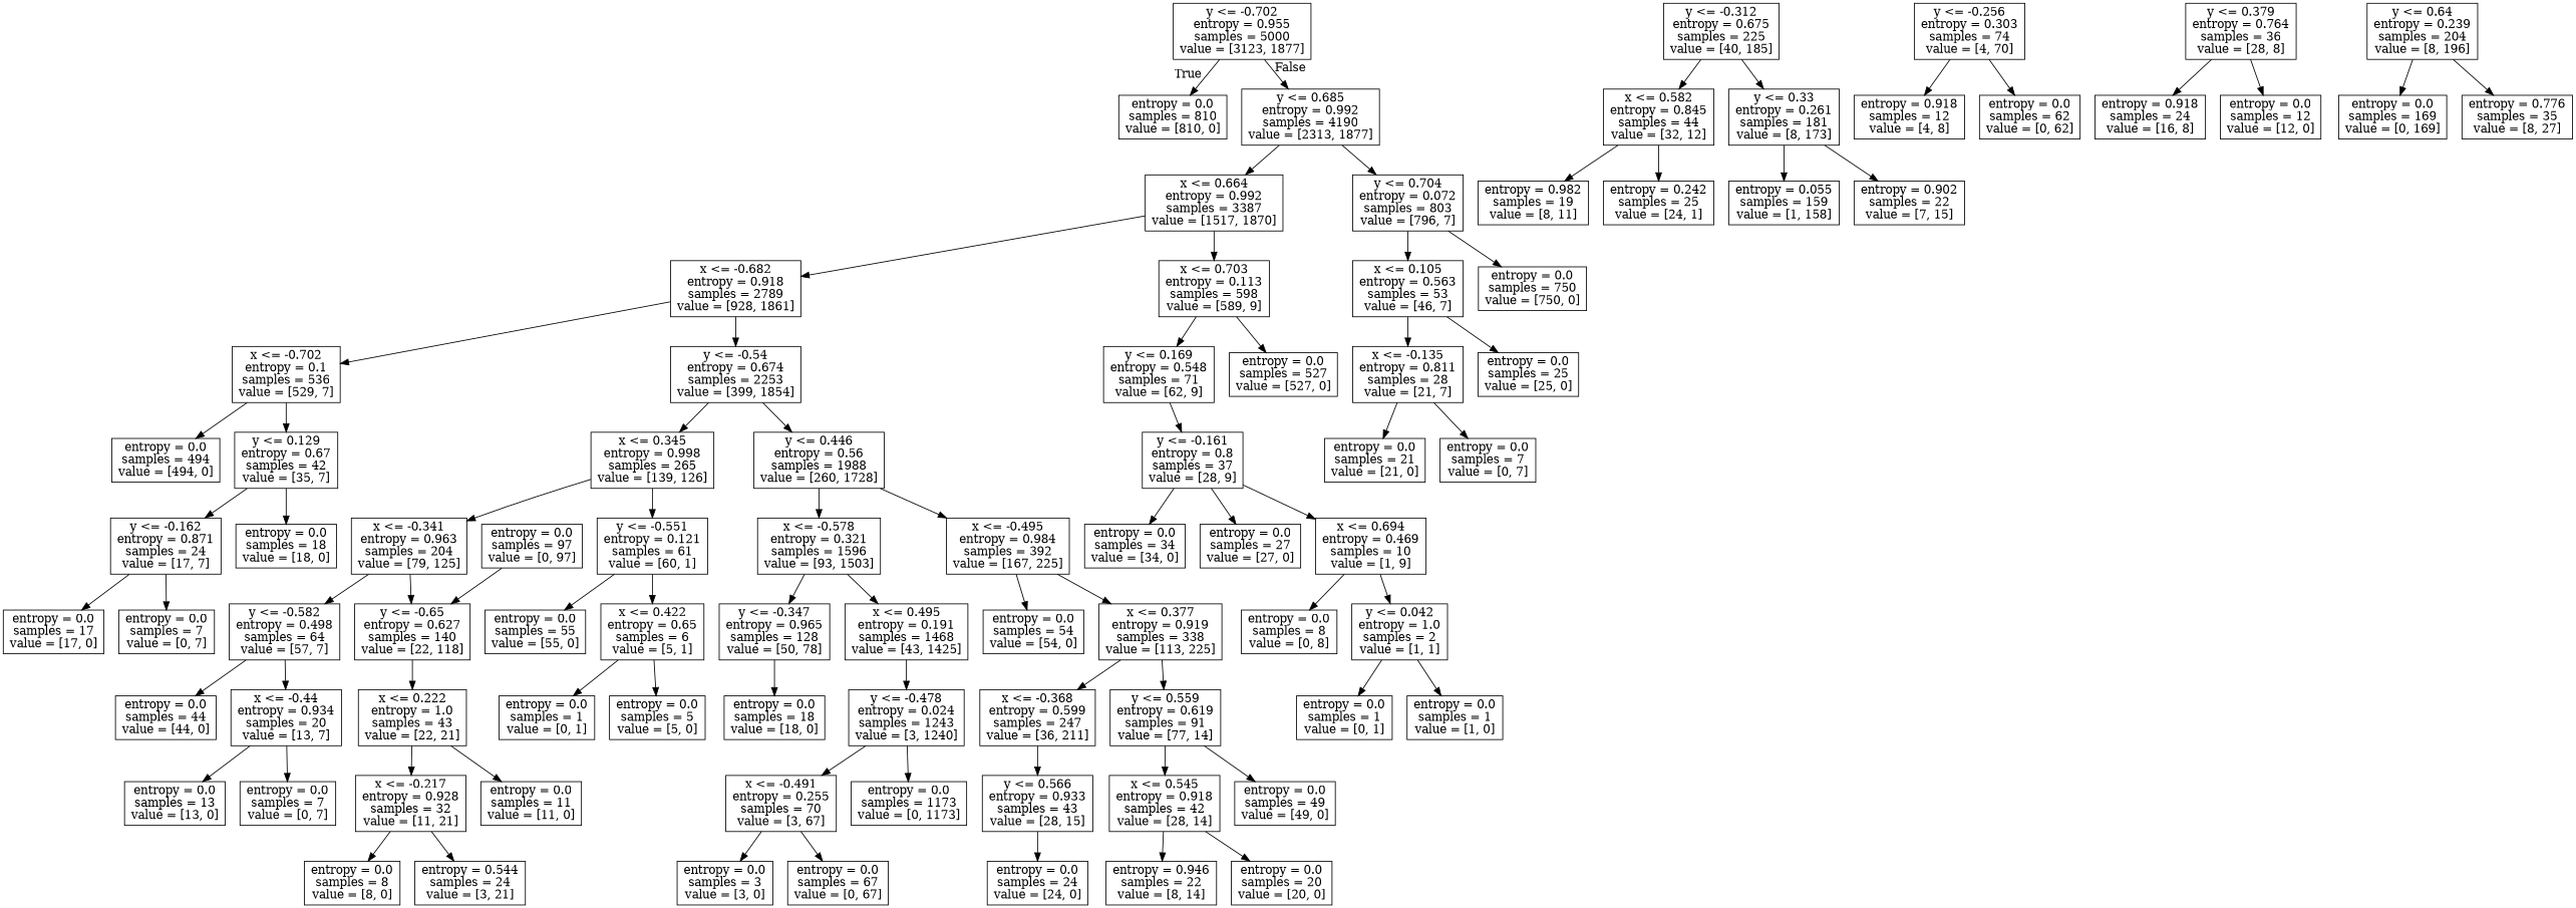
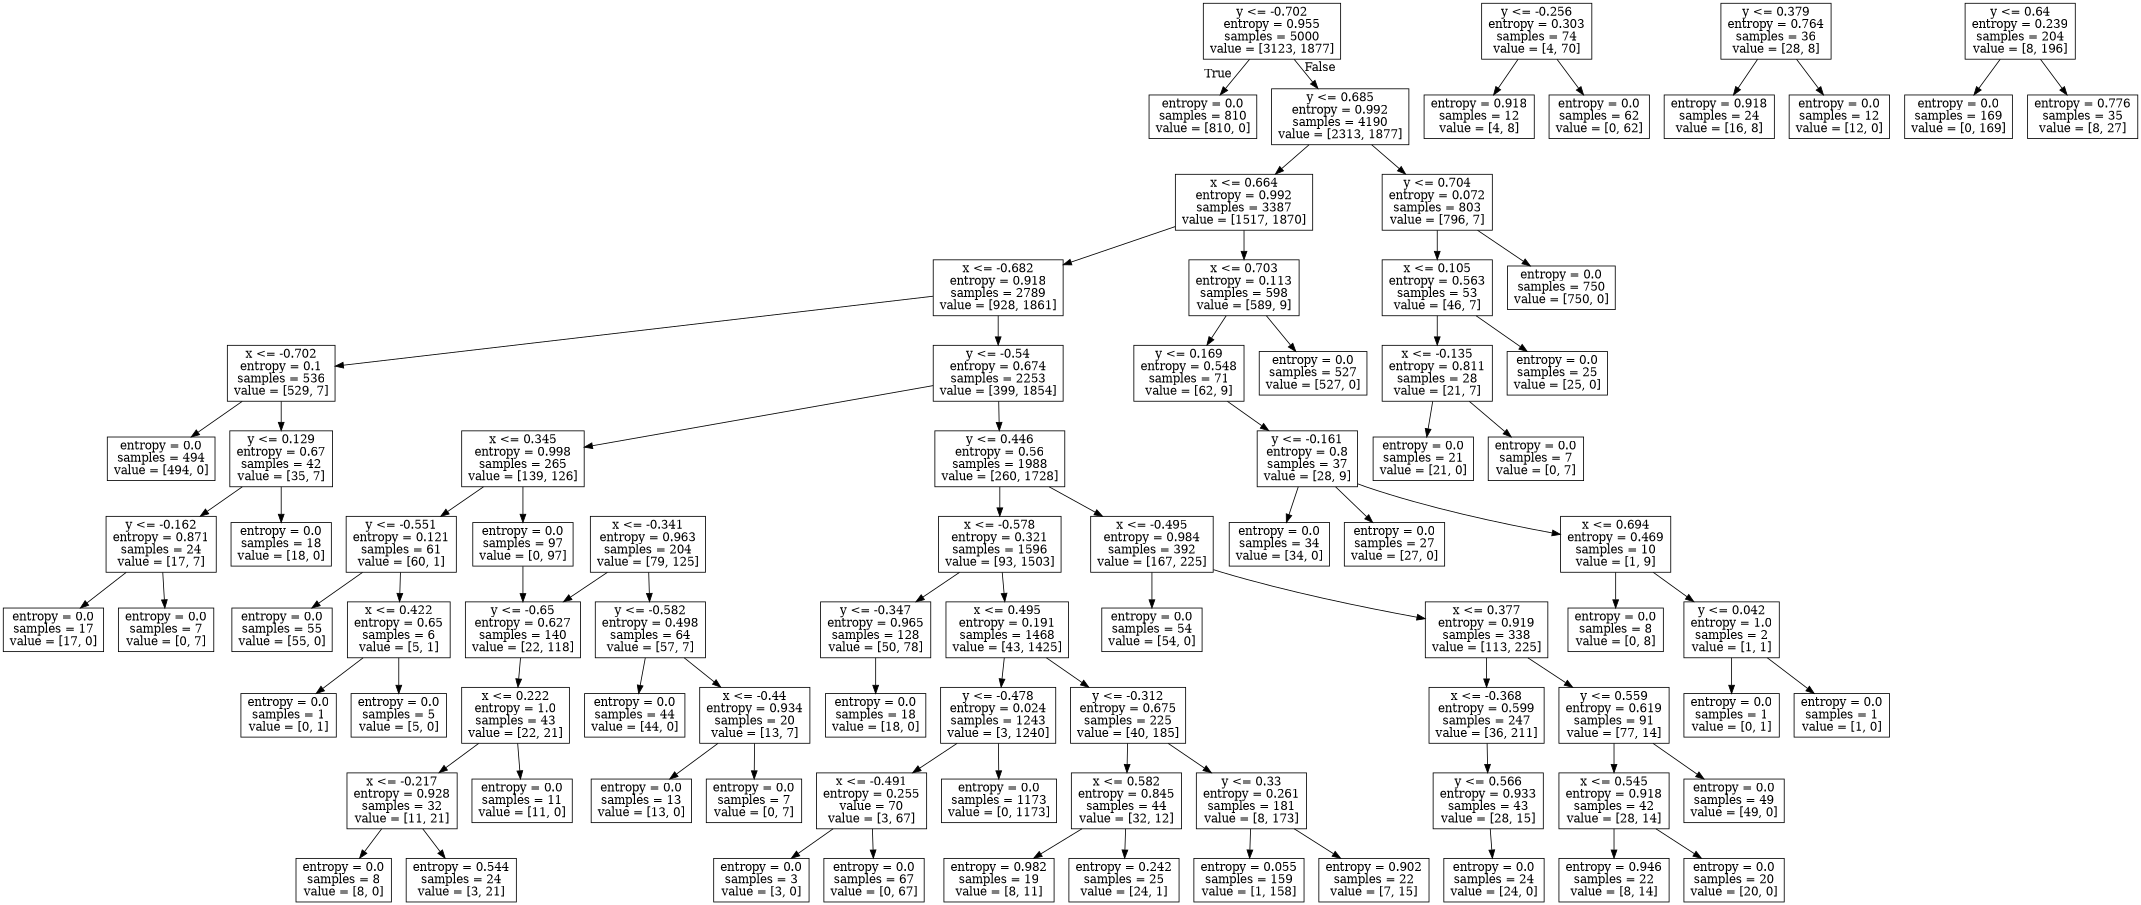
  digraph {
    node [shape=box]
    n1 [label="y <= -0.702\nentropy = 0.955\nsamples = 5000\nvalue = [3123, 1877]"]
    n2 [label="entropy = 0.0\nsamples = 810\nvalue = [810, 0]"]
    n3 [label="y <= 0.685\nentropy = 0.992\nsamples = 4190\nvalue = [2313, 1877]"]
    n4 [label="x <= 0.664\nentropy = 0.992\nsamples = 3387\nvalue = [1517, 1870]"]
    n5 [label="y <= 0.704\nentropy = 0.072\nsamples = 803\nvalue = [796, 7]"]
    n6 [label="x <= -0.682\nentropy = 0.918\nsamples = 2789\nvalue = [928, 1861]"]
    n7 [label="x <= 0.703\nentropy = 0.113\nsamples = 598\nvalue = [589, 9]"]
    n8 [label="x <= 0.105\nentropy = 0.563\nsamples = 53\nvalue = [46, 7]"]
    n9 [label="entropy = 0.0\nsamples = 750\nvalue = [750, 0]"]
    n10 [label="x <= -0.702\nentropy = 0.1\nsamples = 536\nvalue = [529, 7]"]
    n11 [label="y <= -0.54\nentropy = 0.674\nsamples = 2253\nvalue = [399, 1854]"]
    n12 [label="y <= 0.169\nentropy = 0.548\nsamples = 71\nvalue = [62, 9]"]
    n13 [label="entropy = 0.0\nsamples = 527\nvalue = [527, 0]"]
    n14 [label="entropy = 0.0\nsamples = 494\nvalue = [494, 0]"]
    n15 [label="y <= 0.129\nentropy = 0.67\nsamples = 42\nvalue = [35, 7]"]
    n16 [label="x <= 0.345\nentropy = 0.998\nsamples = 265\nvalue = [139, 126]"]
    n17 [label="y <= 0.446\nentropy = 0.56\nsamples = 1988\nvalue = [260, 1728]"]
    n18 [label="y <= -0.162\nentropy = 0.871\nsamples = 24\nvalue = [17, 7]"]
    n19 [label="entropy = 0.0\nsamples = 18\nvalue = [18, 0]"]
    n20 [label="entropy = 0.0\nsamples = 17\nvalue = [17, 0]"]
    n21 [label="entropy = 0.0\nsamples = 7\nvalue = [0, 7]"]
    n22 [label="x <= -0.341\nentropy = 0.963\nsamples = 204\nvalue = [79, 125]"]
    n23 [label="y <= -0.551\nentropy = 0.121\nsamples = 61\nvalue = [60, 1]"]
    n24 [label="x <= -0.578\nentropy = 0.321\nsamples = 1596\nvalue = [93, 1503]"]
    n25 [label="x <= -0.495\nentropy = 0.984\nsamples = 392\nvalue = [167, 225]"]
    n26 [label="y <= -0.582\nentropy = 0.498\nsamples = 64\nvalue = [57, 7]"]
    n27 [label="y <= -0.65\nentropy = 0.627\nsamples = 140\nvalue = [22, 118]"]
    n28 [label="entropy = 0.0\nsamples = 55\nvalue = [55, 0]"]
    n29 [label="x <= 0.422\nentropy = 0.65\nsamples = 6\nvalue = [5, 1]"]
    n30 [label="entropy = 0.0\nsamples = 44\nvalue = [44, 0]"]
    n31 [label="x <= -0.44\nentropy = 0.934\nsamples = 20\nvalue = [13, 7]"]
    n32 [label="x <= 0.222\nentropy = 1.0\nsamples = 43\nvalue = [22, 21]"]
    n33 [label="entropy = 0.0\nsamples = 13\nvalue = [13, 0]"]
    n34 [label="entropy = 0.0\nsamples = 7\nvalue = [0, 7]"]
    n35 [label="x <= -0.217\nentropy = 0.928\nsamples = 32\nvalue = [11, 21]"]
    n36 [label="entropy = 0.0\nsamples = 11\nvalue = [11, 0]"]
    n37 [label="entropy = 0.0\nsamples = 97\nvalue = [0, 97]"]
    n38 [label="entropy = 0.0\nsamples = 8\nvalue = [8, 0]"]
    n39 [label="entropy = 0.544\nsamples = 24\nvalue = [3, 21]"]
    n40 [label="entropy = 0.0\nsamples = 1\nvalue = [0, 1]"]
    n41 [label="entropy = 0.0\nsamples = 5\nvalue = [5, 0]"]
    n42 [label="y <= -0.347\nentropy = 0.965\nsamples = 128\nvalue = [50, 78]"]
    n43 [label="x <= 0.495\nentropy = 0.191\nsamples = 1468\nvalue = [43, 1425]"]
    n44 [label="entropy = 0.0\nsamples = 54\nvalue = [54, 0]"]
    n45 [label="x <= 0.377\nentropy = 0.919\nsamples = 338\nvalue = [113, 225]"]
    n46 [label="entropy = 0.0\nsamples = 18\nvalue = [18, 0]"]
    n47 [label="y <= -0.478\nentropy = 0.024\nsamples = 1243\nvalue = [3, 1240]"]
    n48 [label="y <= -0.312\nentropy = 0.675\nsamples = 225\nvalue = [40, 185]"]
    n49 [label="y <= -0.256\nentropy = 0.303\nsamples = 74\nvalue = [4, 70]"]
    n50 [label="entropy = 0.918\nsamples = 12\nvalue = [4, 8]"]
    n51 [label="entropy = 0.0\nsamples = 62\nvalue = [0, 62]"]
    n52 [label="y <= 0.379\nentropy = 0.764\nsamples = 36\nvalue = [28, 8]"]
    n53 [label="entropy = 0.918\nsamples = 24\nvalue = [16, 8]"]
    n54 [label="entropy = 0.0\nsamples = 12\nvalue = [12, 0]"]
-   n55 [label="x <= -0.491\nentropy = 0.255\nsamples = 70\nvalue = [3, 67]"]
+   n55 [label="x <= -0.491\nentropy = 0.255\nvalue = 70\nvalue = [3, 67]"]
    n56 [label="entropy = 0.0\nsamples = 1173\nvalue = [0, 1173]"]
    n57 [label="x <= 0.582\nentropy = 0.845\nsamples = 44\nvalue = [32, 12]"]
    n58 [label="y <= 0.33\nentropy = 0.261\nsamples = 181\nvalue = [8, 173]"]
    n59 [label="entropy = 0.0\nsamples = 3\nvalue = [3, 0]"]
    n60 [label="entropy = 0.0\nsamples = 67\nvalue = [0, 67]"]
    n61 [label="entropy = 0.982\nsamples = 19\nvalue = [8, 11]"]
    n62 [label="entropy = 0.242\nsamples = 25\nvalue = [24, 1]"]
    n63 [label="entropy = 0.055\nsamples = 159\nvalue = [1, 158]"]
    n64 [label="entropy = 0.902\nsamples = 22\nvalue = [7, 15]"]
    n65 [label="x <= -0.368\nentropy = 0.599\nsamples = 247\nvalue = [36, 211]"]
    n66 [label="y <= 0.559\nentropy = 0.619\nsamples = 91\nvalue = [77, 14]"]
    n67 [label="y <= 0.566\nentropy = 0.933\nsamples = 43\nvalue = [28, 15]"]
    n68 [label="x <= 0.545\nentropy = 0.918\nsamples = 42\nvalue = [28, 14]"]
    n69 [label="entropy = 0.0\nsamples = 49\nvalue = [49, 0]"]
    n70 [label="entropy = 0.0\nsamples = 24\nvalue = [24, 0]"]
    n71 [label="y <= 0.64\nentropy = 0.239\nsamples = 204\nvalue = [8, 196]"]
    n72 [label="entropy = 0.0\nsamples = 169\nvalue = [0, 169]"]
    n73 [label="entropy = 0.776\nsamples = 35\nvalue = [8, 27]"]
    n74 [label="entropy = 0.946\nsamples = 22\nvalue = [8, 14]"]
    n75 [label="entropy = 0.0\nsamples = 20\nvalue = [20, 0]"]
    n76 [label="y <= -0.161\nentropy = 0.8\nsamples = 37\nvalue = [28, 9]"]
    n77 [label="entropy = 0.0\nsamples = 34\nvalue = [34, 0]"]
    n78 [label="entropy = 0.0\nsamples = 27\nvalue = [27, 0]"]
    n79 [label="x <= 0.694\nentropy = 0.469\nsamples = 10\nvalue = [1, 9]"]
    n80 [label="entropy = 0.0\nsamples = 8\nvalue = [0, 8]"]
    n81 [label="y <= 0.042\nentropy = 1.0\nsamples = 2\nvalue = [1, 1]"]
    n82 [label="entropy = 0.0\nsamples = 1\nvalue = [0, 1]"]
    n83 [label="entropy = 0.0\nsamples = 1\nvalue = [1, 0]"]
    n84 [label="x <= -0.135\nentropy = 0.811\nsamples = 28\nvalue = [21, 7]"]
    n85 [label="entropy = 0.0\nsamples = 25\nvalue = [25, 0]"]
    n86 [label="entropy = 0.0\nsamples = 21\nvalue = [21, 0]"]
    n87 [label="entropy = 0.0\nsamples = 7\nvalue = [0, 7]"]
    n1 -> n2 [headlabel=True labelangle=45 labeldistance=2.5]
    n1 -> n3 [headlabel=False labelangle=-45 labeldistance=2.5]
    n3 -> n4
    n3 -> n5
    n4 -> n6
    n4 -> n7
    n5 -> n8
    n5 -> n9
    n6 -> n10
    n6 -> n11
    n7 -> n12
    n7 -> n13
    n8 -> n84
    n8 -> n85
    n10 -> n14
    n10 -> n15
    n11 -> n16
    n11 -> n17
    n12 -> n76
    n15 -> n18
    n15 -> n19
-   n16 -> n22
+   n16 -> n37
    n16 -> n23
    n17 -> n24
    n17 -> n25
    n18 -> n20
    n18 -> n21
    n22 -> n26
    n22 -> n27
    n23 -> n28
    n23 -> n29
    n24 -> n42
    n24 -> n43
    n25 -> n44
    n25 -> n45
    n26 -> n30
    n26 -> n31
    n27 -> n32
    n29 -> n40
    n29 -> n41
    n31 -> n33
    n31 -> n34
    n32 -> n35
    n32 -> n36
    n35 -> n38
    n35 -> n39
    n37 -> n27
    n42 -> n46
    n43 -> n47
+   n43 -> n48
    n45 -> n65
    n45 -> n66
    n47 -> n55
    n47 -> n56
    n48 -> n57
    n48 -> n58
    n49 -> n50
    n49 -> n51
    n52 -> n53
    n52 -> n54
    n55 -> n59
    n55 -> n60
    n57 -> n61
    n57 -> n62
    n58 -> n63
    n58 -> n64
    n65 -> n67
    n66 -> n68
    n66 -> n69
    n67 -> n70
    n68 -> n74
    n68 -> n75
    n71 -> n72
    n71 -> n73
    n76 -> n77
    n76 -> n78
    n76 -> n79
    n79 -> n80
    n79 -> n81
    n81 -> n82
    n81 -> n83
    n84 -> n86
    n84 -> n87
  }
